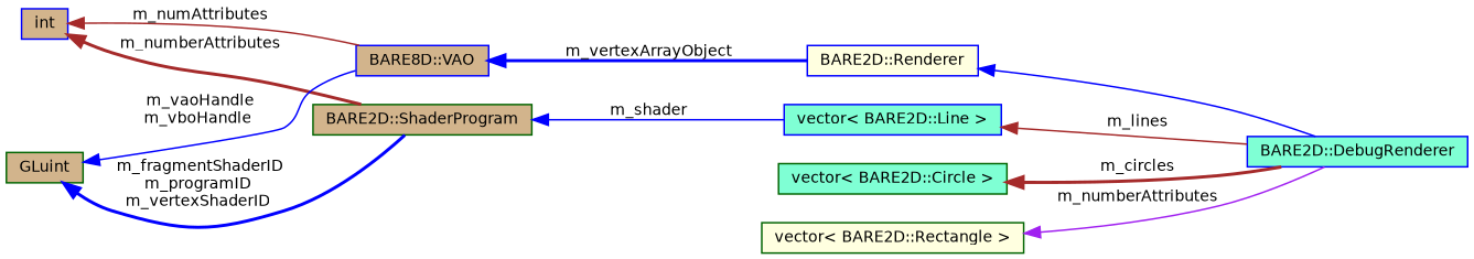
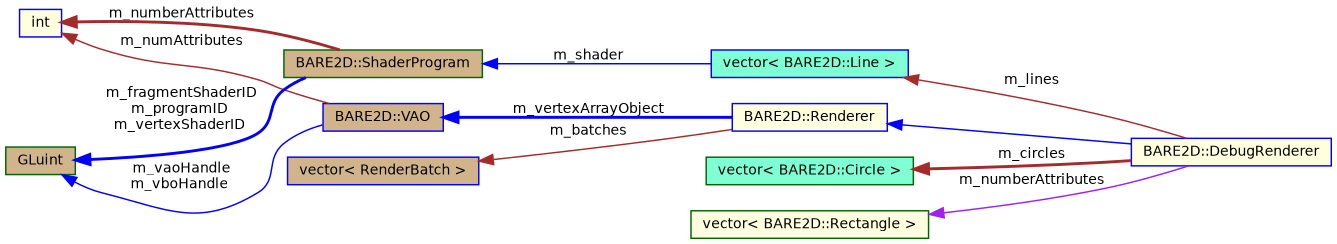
  digraph {
    rankdir=LR
    node [color=blue fillcolor=lightyellow fontname=Helvetica fontsize=10 shape=box style=filled]
    edge [color=blue dir=back fontname=Helvetica fontsize=10 labelfontname=Helvetica labelfontsize=10 style=solid]
-   n1 [fillcolor=aquamarine fontcolor=black height=0.2 label="BARE2D::DebugRenderer" width=0.4]
+   n1 [fontcolor=black height=0.2 label="BARE2D::DebugRenderer" width=0.4]
    n2 [height=0.2 label="BARE2D::Renderer" width=0.4]
    n3 [color=darkgreen fillcolor=tan height=0.2 label="BARE2D::ShaderProgram" width=0.4]
    n4 [fillcolor=aquamarine height=0.2 label="vector\< BARE2D::Line \>" width=0.4]
-   n5 [fillcolor=tan height=0.2 label=int width=0.4]
-   n6 [fillcolor=tan height=0.2 label="BARE8D::VAO" width=0.4]
+   n5 [height=0.2 label=int width=0.4]
+   n6 [fillcolor=tan height=0.2 label="BARE2D::VAO" width=0.4]
    n7 [color=darkgreen fillcolor=tan height=0.2 label=GLuint width=0.4]
+   n8 [fillcolor=tan height=0.2 label="vector\< RenderBatch \>" width=0.4]
    n9 [color=darkgreen fillcolor=aquamarine height=0.2 label="vector\< BARE2D::Circle \>" width=0.4]
    n10 [color=darkgreen height=0.2 label="vector\< BARE2D::Rectangle \>" width=0.4]
    n2 -> n1
    n3 -> n4 [label=" m_shader"]
    n4 -> n1 [color=brown label=" m_lines"]
    n5 -> n3 [color=brown label=" m_numberAttributes" style=bold]
    n5 -> n6 [color=brown label=" m_numAttributes"]
    n6 -> n2 [label=" m_vertexArrayObject" style=bold]
    n7 -> n3 [label=" m_fragmentShaderID\nm_programID\nm_vertexShaderID" style=bold]
    n7 -> n6 [label=" m_vaoHandle\nm_vboHandle"]
+   n8 -> n2 [color=brown label=" m_batches"]
    n9 -> n1 [color=brown label=" m_circles" style=bold]
    n10 -> n1 [color=purple label=" m_numberAttributes"]
  }
